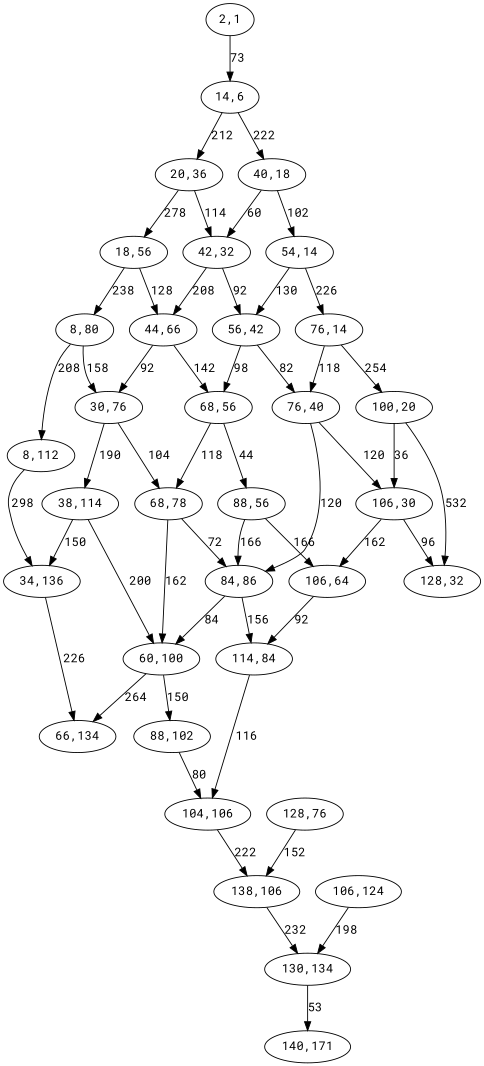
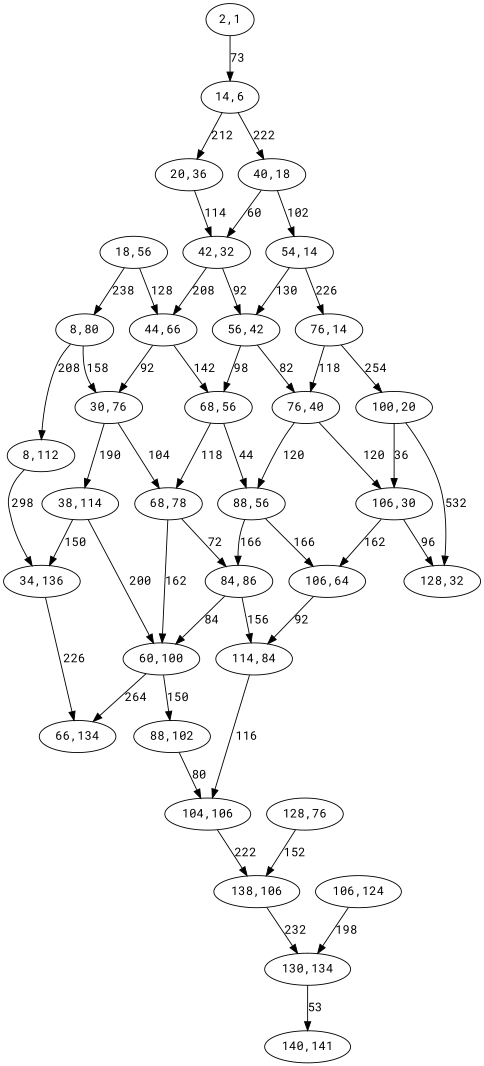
  digraph {
    fontname="Roboto Mono"
    node [fontname="Roboto Mono"]
    edge [fontname="Roboto Mono"]
    "2,1"
    "14,6"
    "20,36"
    "40,18"
    "18,56"
    "42,32"
    "54,14"
    "8,80"
    "8,112"
    "30,76"
    "34,136"
    "38,114"
    "68,78"
    "66,134"
    "60,100"
    "84,86"
    "88,102"
    "44,66"
    "56,42"
    "76,14"
    "68,56"
    "88,56"
    "76,40"
    "114,84"
    "104,106"
    "100,20"
    "106,30"
    "106,64"
    "128,32"
    "138,106"
    "106,124"
    "130,134"
    "128,76"
-   "140,141" [label="140,171"]
+   "140,141"
    "2,1" -> "14,6" [label=73]
    "14,6" -> "20,36" [label=212]
    "14,6" -> "40,18" [label=222]
-   "20,36" -> "18,56" [label=278]
    "20,36" -> "42,32" [label=114]
    "40,18" -> "42,32" [label=60]
    "40,18" -> "54,14" [label=102]
    "18,56" -> "8,80" [label=238]
    "18,56" -> "44,66" [label=128]
    "42,32" -> "44,66" [label=208]
    "42,32" -> "56,42" [label=92]
    "54,14" -> "56,42" [label=130]
    "54,14" -> "76,14" [label=226]
    "8,80" -> "8,112" [label=208]
    "8,80" -> "30,76" [label=158]
    "8,112" -> "34,136" [label=298]
    "30,76" -> "38,114" [label=190]
    "30,76" -> "68,78" [label=104]
    "34,136" -> "66,134" [label=226]
    "38,114" -> "34,136" [label=150]
    "38,114" -> "60,100" [label=200]
    "68,78" -> "60,100" [label=162]
    "68,78" -> "84,86" [label=72]
    "60,100" -> "66,134" [label=264]
    "60,100" -> "88,102" [label=150]
    "84,86" -> "60,100" [label=84]
    "84,86" -> "114,84" [label=156]
    "88,102" -> "104,106" [label=80]
    "44,66" -> "30,76" [label=92]
    "44,66" -> "68,56" [label=142]
    "56,42" -> "68,56" [label=98]
    "56,42" -> "76,40" [label=82]
    "76,14" -> "76,40" [label=118]
    "76,14" -> "100,20" [label=254]
    "68,56" -> "68,78" [label=118]
    "68,56" -> "88,56" [label=44]
    "88,56" -> "84,86" [label=166]
    "88,56" -> "106,64" [label=166]
-   "76,40" -> "84,86" [label=120]
+   "76,40" -> "88,56" [label=120]
    "76,40" -> "106,30" [label=120]
    "114,84" -> "104,106" [label=116]
    "104,106" -> "138,106" [label=222]
    "100,20" -> "106,30" [label=36]
    "100,20" -> "128,32" [label=532]
    "106,30" -> "106,64" [label=162]
    "106,30" -> "128,32" [label=96]
    "106,64" -> "114,84" [label=92]
    "138,106" -> "130,134" [label=232]
    "106,124" -> "130,134" [label=198]
    "130,134" -> "140,141" [label=53]
    "128,76" -> "138,106" [label=152]
  }
